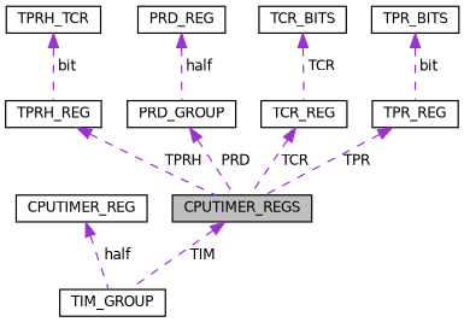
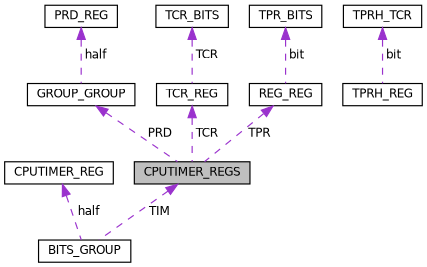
  digraph {
    node [color=black fillcolor=white fontname=Helvetica fontsize=10 shape=record style=filled]
    edge [color=darkorchid3 dir=back fontname=Helvetica fontsize=10 labelfontname=Helvetica labelfontsize=10 style=dashed]
    n1 [fillcolor=grey75 fontcolor=black height=0.2 label=CPUTIMER_REGS width=0.4]
-   n2 [height=0.2 label=TIM_GROUP width=0.4]
+   n2 [height=0.2 label=BITS_GROUP width=0.4]
    n3 [height=0.2 label=TPRH_REG width=0.4]
    n4 [height=0.2 label=TPRH_TCR width=0.4]
-   n5 [height=0.2 label=PRD_GROUP width=0.4]
+   n5 [height=0.2 label=GROUP_GROUP width=0.4]
    n6 [height=0.2 label=PRD_REG width=0.4]
    n7 [height=0.2 label=TCR_REG width=0.4]
    n8 [height=0.2 label=TCR_BITS width=0.4]
-   n9 [height=0.2 label=TPR_REG width=0.4]
+   n9 [height=0.2 label=REG_REG width=0.4]
    n10 [height=0.2 label=TPR_BITS width=0.4]
    n11 [height=0.2 label=CPUTIMER_REG width=0.4]
    n1 -> n2 [label=" TIM"]
-   n3 -> n1 [label=" TPRH"]
    n4 -> n3 [label=" bit"]
    n5 -> n1 [label=" PRD"]
    n6 -> n5 [label=" half"]
    n7 -> n1 [label=" TCR"]
    n8 -> n7 [label=" TCR"]
    n9 -> n1 [label=" TPR"]
    n10 -> n9 [label=" bit"]
    n11 -> n2 [label=" half"]
  }
